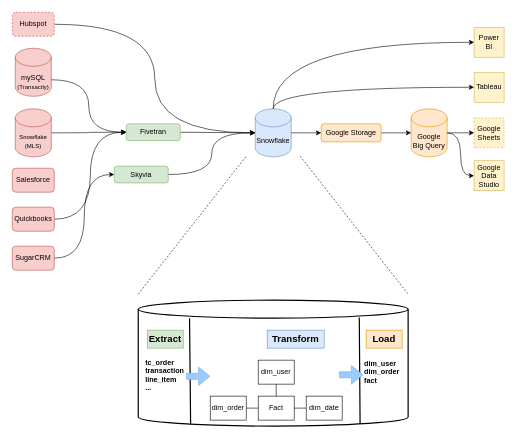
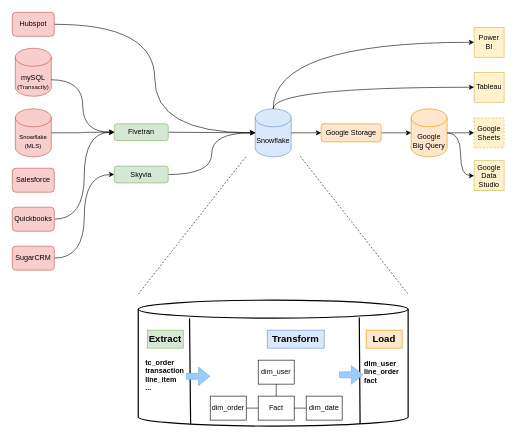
  <mxCell id="0" />
  <mxCell id="1" parent="0" />
  <mxCell id="2" value="" style="shape=cylinder3;whiteSpace=wrap;html=1;boundedLbl=1;backgroundOutline=1;size=15;fillColor=none;strokeWidth=2;" parent="1" vertex="1"><mxGeometry x="230" y="500" width="450" height="210" as="geometry" /></mxCell>
  <mxCell id="3" value="" style="shape=cylinder3;whiteSpace=wrap;html=1;boundedLbl=1;backgroundOutline=1;size=15;fillColor=#f8cecc;strokeColor=#b85450;" parent="1" vertex="1"><mxGeometry x="25" y="80" width="60" height="80" as="geometry" /></mxCell>
  <mxCell id="4" style="edgeStyle=orthogonalEdgeStyle;rounded=0;orthogonalLoop=1;jettySize=auto;html=1;entryX=0;entryY=0.5;entryDx=0;entryDy=0;fontSize=10;curved=1;" parent="1" source="5" target="19" edge="1"><mxGeometry relative="1" as="geometry"><mxPoint x="15" y="221" as="targetPoint" /></mxGeometry></mxCell>
  <mxCell id="5" value="&lt;font style=&quot;font-size: 10px&quot;&gt;Snowflake&lt;br&gt;(MLS)&lt;br&gt;&lt;/font&gt;" style="shape=cylinder3;whiteSpace=wrap;html=1;boundedLbl=1;backgroundOutline=1;size=15;fillColor=#f8cecc;strokeColor=#b85450;" parent="1" vertex="1"><mxGeometry x="25" y="181" width="60" height="80" as="geometry" /></mxCell>
  <mxCell id="6" value="Snowflake" style="shape=cylinder3;whiteSpace=wrap;html=1;boundedLbl=1;backgroundOutline=1;size=15;fillColor=#dae8fc;strokeColor=#6c8ebf;" parent="1" vertex="1"><mxGeometry x="425" y="181" width="60" height="80" as="geometry" /></mxCell>
  <mxCell id="7" value="" style="endArrow=classic;html=1;exitX=1;exitY=0;exitDx=0;exitDy=52.5;exitPerimeter=0;entryX=0;entryY=0.5;entryDx=0;entryDy=0;rounded=0;edgeStyle=orthogonalEdgeStyle;curved=1;" parent="1" source="3" target="19" edge="1"><mxGeometry width="50" height="50" relative="1" as="geometry"><mxPoint x="390" y="320" as="sourcePoint" /><mxPoint x="210" y="241" as="targetPoint" /></mxGeometry></mxCell>
  <mxCell id="8" value="" style="endArrow=classic;html=1;exitX=1;exitY=0.5;exitDx=0;exitDy=0;entryX=0;entryY=0.5;entryDx=0;entryDy=0;entryPerimeter=0;startArrow=none;" parent="1" source="19" target="6" edge="1"><mxGeometry width="50" height="50" relative="1" as="geometry"><mxPoint x="375" y="221" as="sourcePoint" /><mxPoint x="525" y="250" as="targetPoint" /></mxGeometry></mxCell>
  <mxCell id="9" value="mySQL&lt;br&gt;&lt;font style=&quot;font-size: 10px&quot;&gt;(Transactly)&lt;/font&gt;" style="text;html=1;strokeColor=none;fillColor=none;align=center;verticalAlign=middle;whiteSpace=wrap;rounded=0;" parent="1" vertex="1"><mxGeometry x="35" y="120" width="40" height="34" as="geometry" /></mxCell>
  <mxCell id="10" value="Tableau" style="whiteSpace=wrap;html=1;aspect=fixed;fillColor=#fff2cc;strokeColor=#d6b656;" parent="1" vertex="1"><mxGeometry x="790" y="120" width="50" height="50" as="geometry" /></mxCell>
  <mxCell id="11" value="Google Sheets" style="whiteSpace=wrap;html=1;aspect=fixed;fillColor=#fff2cc;strokeColor=#d6b656;dashed=1;" parent="1" vertex="1"><mxGeometry x="790" y="196" width="50" height="50" as="geometry" /></mxCell>
  <mxCell id="12" style="edgeStyle=orthogonalEdgeStyle;rounded=0;orthogonalLoop=1;jettySize=auto;html=1;entryX=0;entryY=0.5;entryDx=0;entryDy=0;exitX=1;exitY=0.5;exitDx=0;exitDy=0;exitPerimeter=0;curved=1;" edge="1" parent="1" source="13" target="42"><mxGeometry relative="1" as="geometry" /></mxCell>
  <mxCell id="13" value="Google&lt;br&gt;Big Query" style="shape=cylinder3;whiteSpace=wrap;html=1;boundedLbl=1;backgroundOutline=1;size=15;fillColor=#ffe6cc;strokeColor=#D79B00;" parent="1" vertex="1"><mxGeometry x="685" y="181" width="60" height="80" as="geometry" /></mxCell>
  <mxCell id="14" value="" style="endArrow=classic;html=1;exitX=1;exitY=0.5;exitDx=0;exitDy=0;exitPerimeter=0;entryX=0;entryY=0.5;entryDx=0;entryDy=0;edgeStyle=orthogonalEdgeStyle;curved=1;" parent="1" source="13" target="11" edge="1"><mxGeometry width="50" height="50" relative="1" as="geometry"><mxPoint x="535" y="300" as="sourcePoint" /><mxPoint x="815" y="200" as="targetPoint" /></mxGeometry></mxCell>
  <mxCell id="15" value="" style="endArrow=classic;html=1;entryX=0;entryY=0.5;entryDx=0;entryDy=0;entryPerimeter=0;exitX=1;exitY=0.5;exitDx=0;exitDy=0;exitPerimeter=0;edgeStyle=orthogonalEdgeStyle;curved=1;" parent="1" source="16" target="13" edge="1"><mxGeometry width="50" height="50" relative="1" as="geometry"><mxPoint x="455" y="300" as="sourcePoint" /><mxPoint x="505" y="250" as="targetPoint" /></mxGeometry></mxCell>
  <mxCell id="16" value="Google Storage" style="rounded=1;whiteSpace=wrap;html=1;fillColor=#FFE6CC;strokeColor=#d79b00;" parent="1" vertex="1"><mxGeometry x="535" y="206" width="100" height="30" as="geometry" /></mxCell>
  <mxCell id="17" value="" style="endArrow=classic;html=1;entryX=0;entryY=0.5;entryDx=0;entryDy=0;entryPerimeter=0;exitX=1;exitY=0.5;exitDx=0;exitDy=0;exitPerimeter=0;edgeStyle=orthogonalEdgeStyle;curved=1;" parent="1" source="6" target="16" edge="1"><mxGeometry width="50" height="50" relative="1" as="geometry"><mxPoint x="500" y="221" as="sourcePoint" /><mxPoint x="685" y="221" as="targetPoint" /></mxGeometry></mxCell>
  <mxCell id="18" value="" style="endArrow=classic;html=1;rounded=0;exitX=0.5;exitY=0;exitDx=0;exitDy=0;exitPerimeter=0;entryX=0;entryY=0.5;entryDx=0;entryDy=0;edgeStyle=orthogonalEdgeStyle;curved=1;" parent="1" source="6" target="10" edge="1"><mxGeometry width="50" height="50" relative="1" as="geometry"><mxPoint x="505" y="270" as="sourcePoint" /><mxPoint x="555" y="220" as="targetPoint" /></mxGeometry></mxCell>
- <mxCell id="19" value="Fivetran" style="rounded=1;whiteSpace=wrap;html=1;fillColor=#d5e8d4;strokeColor=#82B366;" parent="1" vertex="1"><mxGeometry x="210" y="206" width="90" height="28" as="geometry" /></mxCell>
+ <mxCell id="19" value="Fivetran" style="rounded=1;whiteSpace=wrap;html=1;fillColor=#d5e8d4;strokeColor=#82B366;" parent="1" vertex="1"><mxGeometry x="190" y="206" width="90" height="28" as="geometry" /></mxCell>
  <mxCell id="20" value="&lt;b&gt;tc_order&lt;br&gt;transaction&lt;br&gt;line_item&lt;br&gt;...&lt;/b&gt;" style="text;html=1;strokeColor=none;fillColor=none;align=left;verticalAlign=middle;whiteSpace=wrap;rounded=0;" parent="1" vertex="1"><mxGeometry x="240" y="590" width="70" height="70" as="geometry" /></mxCell>
  <mxCell id="21" value="dim_order" style="rounded=0;whiteSpace=wrap;html=1;" parent="1" vertex="1"><mxGeometry x="350" y="660" width="60" height="40" as="geometry" /></mxCell>
  <mxCell id="22" value="dim_user" style="rounded=0;whiteSpace=wrap;html=1;" parent="1" vertex="1"><mxGeometry x="430" y="600" width="60" height="40" as="geometry" /></mxCell>
  <mxCell id="23" value="dim_date" style="rounded=0;whiteSpace=wrap;html=1;" parent="1" vertex="1"><mxGeometry x="510" y="660" width="60" height="40" as="geometry" /></mxCell>
  <mxCell id="24" value="Fact" style="rounded=0;whiteSpace=wrap;html=1;" parent="1" vertex="1"><mxGeometry x="430" y="660" width="60" height="40" as="geometry" /></mxCell>
  <mxCell id="25" value="" style="endArrow=none;html=1;rounded=0;entryX=0.5;entryY=1;entryDx=0;entryDy=0;exitX=0.5;exitY=0;exitDx=0;exitDy=0;" parent="1" source="24" target="22" edge="1"><mxGeometry width="50" height="50" relative="1" as="geometry"><mxPoint x="260" y="620" as="sourcePoint" /><mxPoint x="310" y="570" as="targetPoint" /></mxGeometry></mxCell>
  <mxCell id="26" value="" style="endArrow=none;html=1;rounded=0;entryX=0;entryY=0.5;entryDx=0;entryDy=0;exitX=1;exitY=0.5;exitDx=0;exitDy=0;" parent="1" source="24" target="23" edge="1"><mxGeometry width="50" height="50" relative="1" as="geometry"><mxPoint x="260" y="620" as="sourcePoint" /><mxPoint x="310" y="570" as="targetPoint" /></mxGeometry></mxCell>
  <mxCell id="27" value="" style="endArrow=none;html=1;rounded=0;entryX=0;entryY=0.5;entryDx=0;entryDy=0;exitX=1;exitY=0.5;exitDx=0;exitDy=0;" parent="1" source="21" target="24" edge="1"><mxGeometry width="50" height="50" relative="1" as="geometry"><mxPoint x="260" y="620" as="sourcePoint" /><mxPoint x="310" y="570" as="targetPoint" /></mxGeometry></mxCell>
  <mxCell id="28" value="" style="endArrow=none;html=1;rounded=0;exitX=0.194;exitY=0.987;exitDx=0;exitDy=0;exitPerimeter=0;entryX=0.19;entryY=0.143;entryDx=0;entryDy=0;entryPerimeter=0;strokeWidth=2;" parent="1" source="2" target="2" edge="1"><mxGeometry width="50" height="50" relative="1" as="geometry"><mxPoint x="320" y="510" as="sourcePoint" /><mxPoint x="370" y="460" as="targetPoint" /></mxGeometry></mxCell>
  <mxCell id="29" value="" style="endArrow=none;html=1;rounded=0;entryX=0.822;entryY=0.984;entryDx=0;entryDy=0;entryPerimeter=0;strokeWidth=2;exitX=0.819;exitY=0.137;exitDx=0;exitDy=0;exitPerimeter=0;" parent="1" source="2" target="2" edge="1"><mxGeometry width="50" height="50" relative="1" as="geometry"><mxPoint x="673" y="530" as="sourcePoint" /><mxPoint x="370" y="460" as="targetPoint" /></mxGeometry></mxCell>
  <mxCell id="30" value="&lt;font style=&quot;font-size: 16px&quot;&gt;&lt;b&gt;Extract&lt;/b&gt;&lt;/font&gt;" style="text;html=1;strokeColor=#82B366;fillColor=#D5E8D4;align=center;verticalAlign=middle;whiteSpace=wrap;rounded=0;" parent="1" vertex="1"><mxGeometry x="245" y="550" width="60" height="30" as="geometry" /></mxCell>
  <mxCell id="31" value="&lt;font style=&quot;font-size: 16px&quot;&gt;&lt;b&gt;Transform&lt;/b&gt;&lt;/font&gt;" style="text;html=1;strokeColor=#6C8EBF;fillColor=#dae8fc;align=center;verticalAlign=middle;whiteSpace=wrap;rounded=0;" parent="1" vertex="1"><mxGeometry x="445" y="550" width="95" height="30" as="geometry" /></mxCell>
  <mxCell id="32" value="&lt;font style=&quot;font-size: 16px&quot;&gt;&lt;b&gt;Load&lt;/b&gt;&lt;/font&gt;" style="text;html=1;strokeColor=#D79B00;fillColor=#FFE6CC;align=center;verticalAlign=middle;whiteSpace=wrap;rounded=0;" parent="1" vertex="1"><mxGeometry x="610" y="550" width="60" height="30" as="geometry" /></mxCell>
  <mxCell id="33" value="" style="endArrow=none;html=1;rounded=0;dashed=1;fontSize=16;strokeWidth=1;" parent="1" edge="1"><mxGeometry width="50" height="50" relative="1" as="geometry"><mxPoint x="230" y="490" as="sourcePoint" /><mxPoint x="410" y="260" as="targetPoint" /></mxGeometry></mxCell>
  <mxCell id="34" value="" style="endArrow=none;html=1;rounded=0;dashed=1;fontSize=16;strokeWidth=1;" parent="1" edge="1"><mxGeometry width="50" height="50" relative="1" as="geometry"><mxPoint x="500" y="260" as="sourcePoint" /><mxPoint x="680" y="490" as="targetPoint" /></mxGeometry></mxCell>
- <mxCell id="35" value="dim_user&lt;br&gt;dim_order&lt;br&gt;fact" style="text;html=1;strokeColor=none;fillColor=none;align=left;verticalAlign=middle;whiteSpace=wrap;rounded=0;fontStyle=1" parent="1" vertex="1"><mxGeometry x="605" y="595" width="70" height="50" as="geometry" /></mxCell>
+ <mxCell id="35" value="dim_user&lt;br&gt;line_order&lt;br&gt;fact" style="text;html=1;strokeColor=none;fillColor=none;align=left;verticalAlign=middle;whiteSpace=wrap;rounded=0;fontStyle=1" parent="1" vertex="1"><mxGeometry x="605" y="595" width="70" height="50" as="geometry" /></mxCell>
  <mxCell id="36" value="" style="shape=flexArrow;endArrow=classic;html=1;rounded=0;fontSize=16;strokeWidth=1;strokeColor=#7EA6E0;fillColor=#99CCFF;" parent="1" edge="1"><mxGeometry width="50" height="50" relative="1" as="geometry"><mxPoint x="310" y="627" as="sourcePoint" /><mxPoint x="350" y="627" as="targetPoint" /></mxGeometry></mxCell>
  <mxCell id="37" value="" style="shape=flexArrow;endArrow=classic;html=1;rounded=0;fontSize=16;strokeWidth=1;strokeColor=#7EA6E0;fillColor=#99CCFF;" parent="1" edge="1"><mxGeometry width="50" height="50" relative="1" as="geometry"><mxPoint x="565" y="624.5" as="sourcePoint" /><mxPoint x="605" y="624.5" as="targetPoint" /></mxGeometry></mxCell>
  <mxCell id="38" value="Power BI" style="whiteSpace=wrap;html=1;aspect=fixed;fillColor=#fff2cc;strokeColor=#d6b656;" parent="1" vertex="1"><mxGeometry x="790" y="45" width="50" height="50" as="geometry" /></mxCell>
  <mxCell id="39" value="" style="endArrow=classic;html=1;rounded=0;fontSize=16;strokeColor=#000000;strokeWidth=1;fillColor=#99CCFF;exitX=0.5;exitY=0;exitDx=0;exitDy=0;exitPerimeter=0;entryX=0;entryY=0.5;entryDx=0;entryDy=0;edgeStyle=orthogonalEdgeStyle;curved=1;" parent="1" source="6" target="38" edge="1"><mxGeometry width="50" height="50" relative="1" as="geometry"><mxPoint x="470" y="330" as="sourcePoint" /><mxPoint x="520" y="280" as="targetPoint" /></mxGeometry></mxCell>
  <mxCell id="40" style="rounded=0;orthogonalLoop=1;jettySize=auto;html=1;entryX=0;entryY=0.5;entryDx=0;entryDy=0;fontSize=12;entryPerimeter=0;exitX=1;exitY=0.5;exitDx=0;exitDy=0;edgeStyle=orthogonalEdgeStyle;curved=1;" parent="1" source="41" target="6" edge="1"><mxGeometry relative="1" as="geometry"><mxPoint x="145" y="337" as="targetPoint" /></mxGeometry></mxCell>
- <mxCell id="41" value="&lt;font style=&quot;font-size: 12px&quot;&gt;Hubspot&lt;/font&gt;" style="rounded=1;whiteSpace=wrap;html=1;fontSize=10;fillColor=#f8cecc;strokeColor=#b85450;dashed=1;" parent="1" vertex="1"><mxGeometry x="20" y="20" width="70" height="40" as="geometry" /></mxCell>
+ <mxCell id="41" value="&lt;font style=&quot;font-size: 12px&quot;&gt;Hubspot&lt;/font&gt;" style="rounded=1;whiteSpace=wrap;html=1;fontSize=10;fillColor=#f8cecc;strokeColor=#b85450;" parent="1" vertex="1"><mxGeometry x="20" y="20" width="70" height="40" as="geometry" /></mxCell>
  <mxCell id="42" value="Google Data Studio" style="whiteSpace=wrap;html=1;aspect=fixed;fillColor=#fff2cc;strokeColor=#d6b656;" vertex="1" parent="1"><mxGeometry x="790" y="267.5" width="50" height="50" as="geometry" /></mxCell>
  <mxCell id="43" value="&lt;font style=&quot;font-size: 12px&quot;&gt;Salesforce&lt;/font&gt;" style="rounded=1;whiteSpace=wrap;html=1;fontSize=10;fillColor=#f8cecc;strokeColor=#b85450;" vertex="1" parent="1"><mxGeometry x="20" y="280" width="70" height="40" as="geometry" /></mxCell>
  <mxCell id="44" style="edgeStyle=orthogonalEdgeStyle;rounded=0;orthogonalLoop=1;jettySize=auto;html=1;entryX=0;entryY=0.5;entryDx=0;entryDy=0;exitX=1;exitY=0.5;exitDx=0;exitDy=0;curved=1;" edge="1" parent="1" source="45" target="49"><mxGeometry relative="1" as="geometry" /></mxCell>
  <mxCell id="45" value="&lt;font style=&quot;font-size: 12px&quot;&gt;SugarCRM&lt;/font&gt;" style="rounded=1;whiteSpace=wrap;html=1;fontSize=10;fillColor=#f8cecc;strokeColor=#b85450;" vertex="1" parent="1"><mxGeometry x="20" y="410" width="70" height="40" as="geometry" /></mxCell>
  <mxCell id="46" style="edgeStyle=orthogonalEdgeStyle;rounded=0;orthogonalLoop=1;jettySize=auto;html=1;entryX=0;entryY=0.5;entryDx=0;entryDy=0;exitX=1;exitY=0.5;exitDx=0;exitDy=0;curved=1;" edge="1" parent="1" source="47" target="19"><mxGeometry relative="1" as="geometry" /></mxCell>
  <mxCell id="47" value="&lt;font style=&quot;font-size: 12px&quot;&gt;Quickbooks&lt;/font&gt;" style="rounded=1;whiteSpace=wrap;html=1;fontSize=10;fillColor=#f8cecc;strokeColor=#b85450;" vertex="1" parent="1"><mxGeometry x="20" y="345" width="70" height="40" as="geometry" /></mxCell>
  <mxCell id="48" style="edgeStyle=orthogonalEdgeStyle;rounded=0;orthogonalLoop=1;jettySize=auto;html=1;entryX=0;entryY=0.5;entryDx=0;entryDy=0;entryPerimeter=0;exitX=1;exitY=0.5;exitDx=0;exitDy=0;curved=1;" edge="1" parent="1" source="49" target="6"><mxGeometry relative="1" as="geometry" /></mxCell>
  <mxCell id="49" value="Skyvia" style="rounded=1;whiteSpace=wrap;html=1;fillColor=#d5e8d4;strokeColor=#82B366;" vertex="1" parent="1"><mxGeometry x="190" y="276.5" width="90" height="28" as="geometry" /></mxCell>
